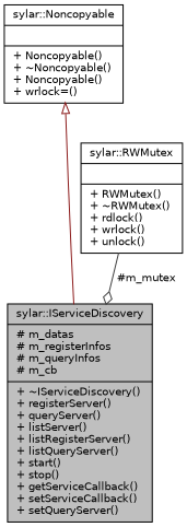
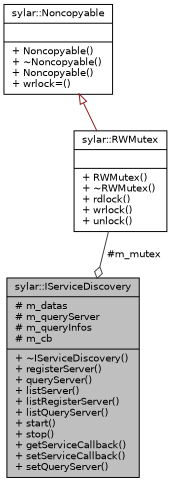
  digraph {
    node [color=black fillcolor=white fontname=Helvetica fontsize=10 shape=record style=filled]
    edge [fontname=Helvetica fontsize=10 labelfontname=Helvetica labelfontsize=10 style=solid]
-   n1 [fillcolor=grey75 fontcolor=black height=0.2 label="{sylar::IServiceDiscovery\n|# m_datas\l# m_registerInfos\l# m_queryInfos\l# m_cb\l|+ ~IServiceDiscovery()\l+ registerServer()\l+ queryServer()\l+ listServer()\l+ listRegisterServer()\l+ listQueryServer()\l+ start()\l+ stop()\l+ getServiceCallback()\l+ setServiceCallback()\l+ setQueryServer()\l}" width=0.4]
+   n1 [fillcolor=grey75 fontcolor=black height=0.2 label="{sylar::IServiceDiscovery\n|# m_datas\l# m_queryServer\l# m_queryInfos\l# m_cb\l|+ ~IServiceDiscovery()\l+ registerServer()\l+ queryServer()\l+ listServer()\l+ listRegisterServer()\l+ listQueryServer()\l+ start()\l+ stop()\l+ getServiceCallback()\l+ setServiceCallback()\l+ setQueryServer()\l}" width=0.4]
    n2 [height=0.2 label="{sylar::RWMutex\n||+ RWMutex()\l+ ~RWMutex()\l+ rdlock()\l+ wrlock()\l+ unlock()\l}" width=0.4]
    n3 [height=0.2 label="{sylar::Noncopyable\n||+ Noncopyable()\l+ ~Noncopyable()\l+ Noncopyable()\l+ wrlock=()\l}" width=0.4]
    n2 -> n1 [arrowhead=odiamond color=grey25 label=" #m_mutex"]
-   n3 -> n1 [arrowtail=onormal color=firebrick4 dir=back]
+   n3 -> n2 [arrowtail=onormal color=firebrick4 dir=back]
  }
